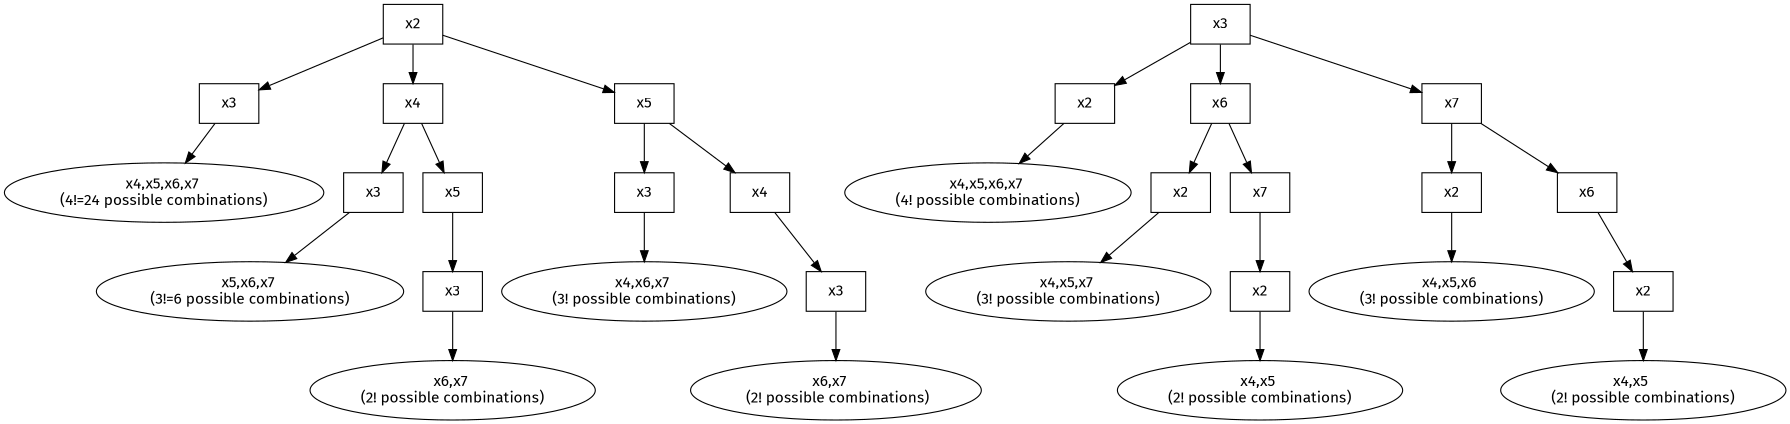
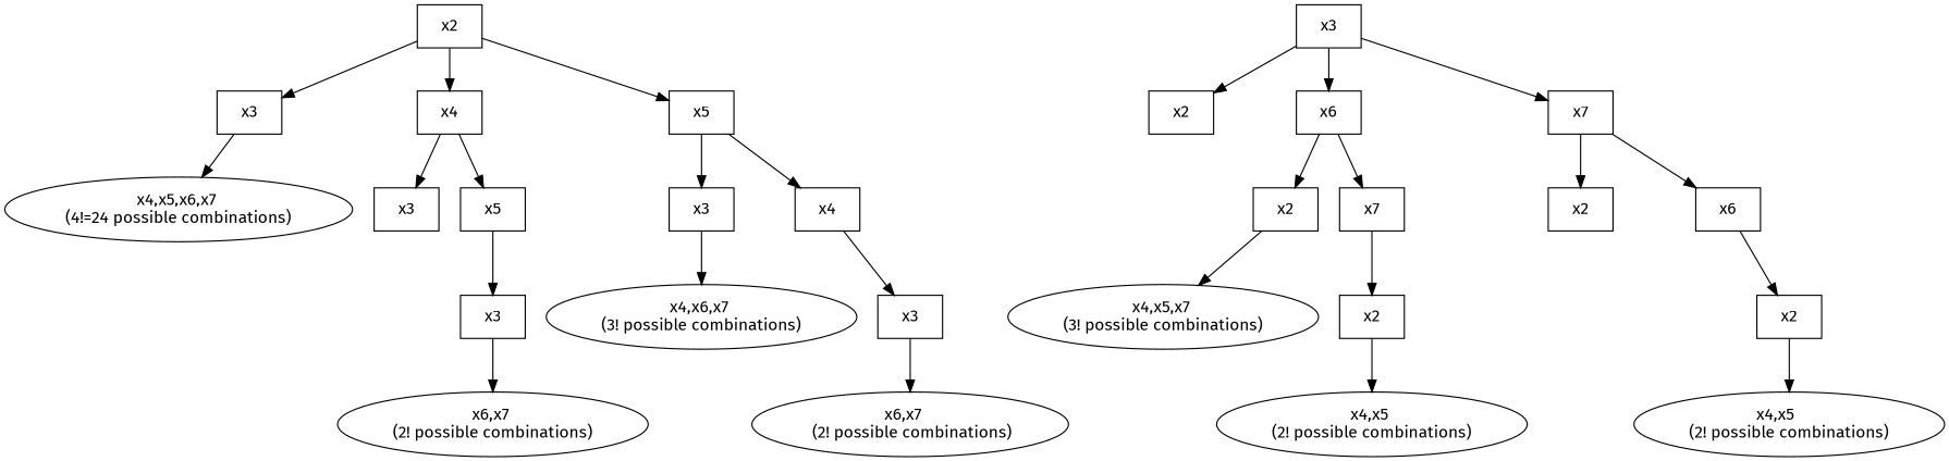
  digraph {
    fontname="Fira Sans"
    node [fontname="Fira Sans" shape=box]
    edge [fontname="Fira Sans"]
    n1 [label=x2]
    n2 [label=x3]
    n3 [label=x4]
    n4 [label=x5]
    "x4,x5,x6,x7 \n(4!=24 possible combinations)" [shape=""]
    n6 [label=x3]
    n7 [label=x5]
    n8 [label=x3]
    n9 [label=x4]
    n10 [label=x2]
-   "x4,x5,x6,x7 \n(4! possible combinations)" [shape=""]
    n12 [label=x2]
    "x4,x5,x7 \n(3! possible combinations)" [shape=""]
    n14 [label=x2]
-   "x4,x5,x6 \n(3! possible combinations)" [shape=""]
    n16 [label=x2]
    "x4,x5 \n(2! possible combinations)" [shape=""]
    n18 [label=x2]
    "x4,x5      \n(2! possible combinations)" [shape=""]
    n20 [label=x3]
    n21 [label=x6]
    n22 [label=x7]
    n23 [label=x7]
    n24 [label=x6]
-   "x5,x6,x7 \n(3!=6 possible combinations)" [shape=""]
    "x4,x6,x7 \n(3! possible combinations)" [shape=""]
    n27 [label=x3]
    "x6,x7 \n(2! possible combinations)" [shape=""]
    n29 [label=x3]
    "x6,x7   \n (2! possible combinations)" [shape=""]
    n1 -> n2
    n1 -> n3
    n1 -> n4
    n2 -> "x4,x5,x6,x7 \n(4!=24 possible combinations)"
    n3 -> n6
    n3 -> n7
    n4 -> n8
    n4 -> n9
-   n6 -> "x5,x6,x7 \n(3!=6 possible combinations)"
    n7 -> n27
    n8 -> "x4,x6,x7 \n(3! possible combinations)"
    n9 -> n29
-   n10 -> "x4,x5,x6,x7 \n(4! possible combinations)"
    n12 -> "x4,x5,x7 \n(3! possible combinations)"
-   n14 -> "x4,x5,x6 \n(3! possible combinations)"
    n16 -> "x4,x5 \n(2! possible combinations)"
    n18 -> "x4,x5      \n(2! possible combinations)"
    n20 -> n10
    n20 -> n21
    n20 -> n22
    n21 -> n12
    n21 -> n23
    n22 -> n14
    n22 -> n24
    n23 -> n16
    n24 -> n18
    n27 -> "x6,x7 \n(2! possible combinations)"
    n29 -> "x6,x7   \n (2! possible combinations)"
  }
